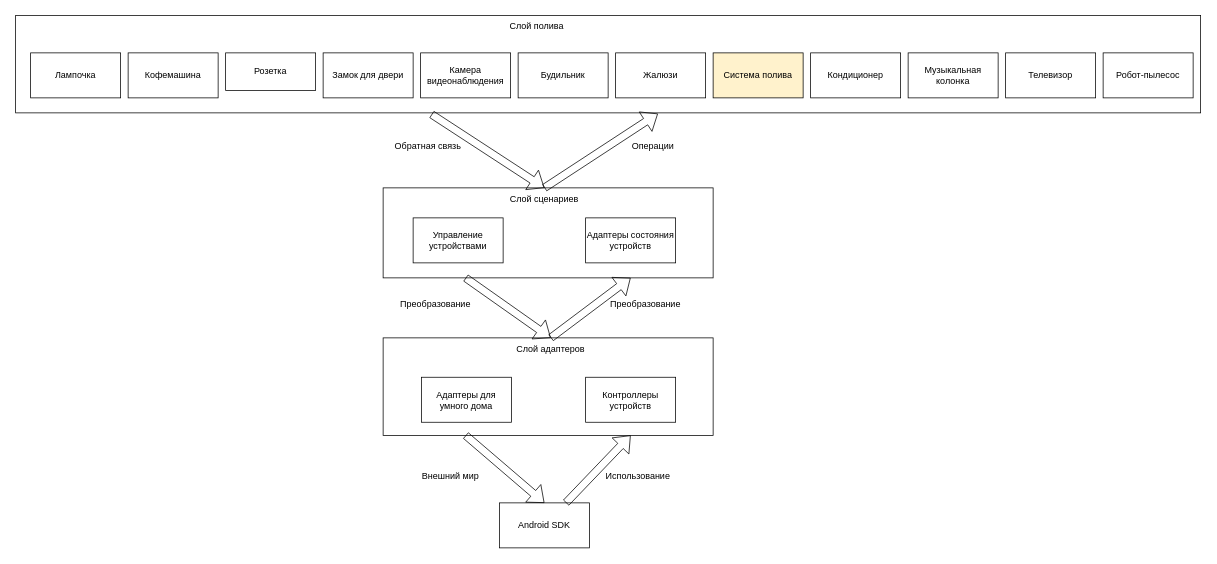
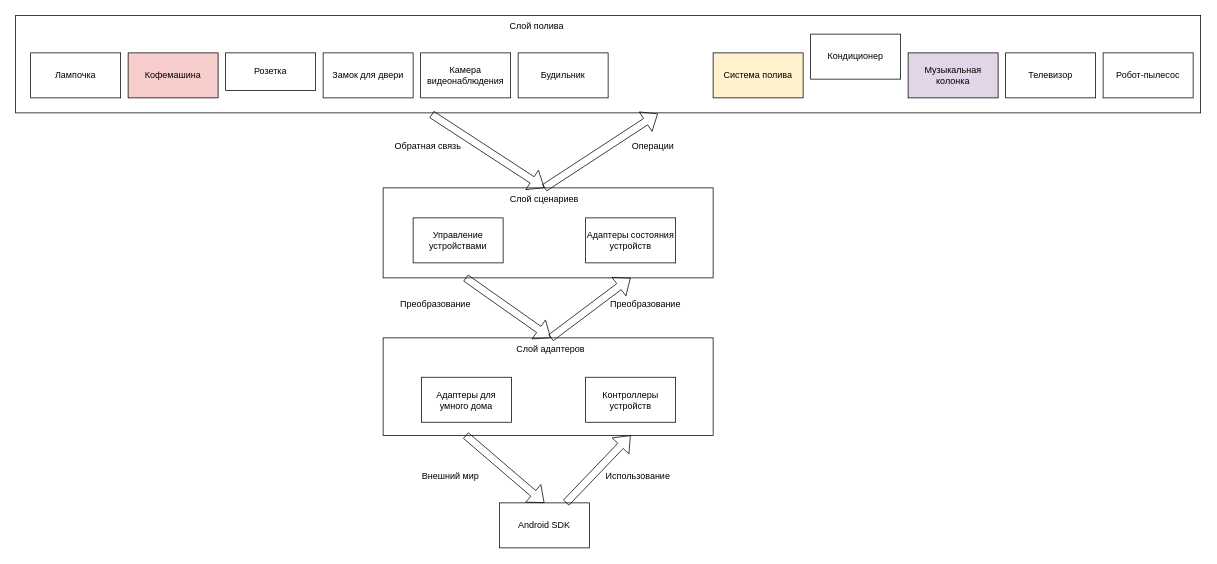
  <mxCell id="0" />
  <mxCell id="1" parent="0" />
  <mxCell id="2" value="" style="rounded=0;whiteSpace=wrap;html=1;" vertex="1" parent="1"><mxGeometry x="20" y="20" width="1580" height="130" as="geometry" /></mxCell>
  <mxCell id="3" value="Слой полива" style="text;html=1;align=center;verticalAlign=middle;whiteSpace=wrap;rounded=0;" vertex="1" parent="1"><mxGeometry x="630" y="20" width="170" height="30" as="geometry" /></mxCell>
  <mxCell id="4" value="Лампочка" style="rounded=0;whiteSpace=wrap;html=1;" vertex="1" parent="1"><mxGeometry x="40" y="70" width="120" height="60" as="geometry" /></mxCell>
- <mxCell id="5" value="Кофемашина" style="rounded=0;whiteSpace=wrap;html=1;" vertex="1" parent="1"><mxGeometry x="170" y="70" width="120" height="60" as="geometry" /></mxCell>
+ <mxCell id="5" value="Кофемашина" style="rounded=0;whiteSpace=wrap;html=1;fillColor=#f8cecc;" vertex="1" parent="1"><mxGeometry x="170" y="70" width="120" height="60" as="geometry" /></mxCell>
  <mxCell id="6" value="Розетка" style="rounded=0;whiteSpace=wrap;html=1;" vertex="1" parent="1"><mxGeometry x="300" y="70" width="120" height="50" as="geometry" /></mxCell>
  <mxCell id="7" value="Замок для двери" style="rounded=0;whiteSpace=wrap;html=1;" vertex="1" parent="1"><mxGeometry x="430" y="70" width="120" height="60" as="geometry" /></mxCell>
  <mxCell id="8" value="Камера видеонаблюдения" style="rounded=0;whiteSpace=wrap;html=1;" vertex="1" parent="1"><mxGeometry x="560" y="70" width="120" height="60" as="geometry" /></mxCell>
  <mxCell id="9" value="Будильник" style="rounded=0;whiteSpace=wrap;html=1;" vertex="1" parent="1"><mxGeometry x="690" y="70" width="120" height="60" as="geometry" /></mxCell>
- <mxCell id="10" value="Жалюзи" style="rounded=0;whiteSpace=wrap;html=1;" vertex="1" parent="1"><mxGeometry x="820" y="70" width="120" height="60" as="geometry" /></mxCell>
  <mxCell id="11" value="Система полива" style="rounded=0;whiteSpace=wrap;html=1;fillColor=#fff2cc;" vertex="1" parent="1"><mxGeometry x="950" y="70" width="120" height="60" as="geometry" /></mxCell>
- <mxCell id="12" value="Кондиционер" style="rounded=0;whiteSpace=wrap;html=1;" vertex="1" parent="1"><mxGeometry x="1080" y="70" width="120" height="60" as="geometry" /></mxCell>
- <mxCell id="13" value="Музыкальная колонка" style="rounded=0;whiteSpace=wrap;html=1;" vertex="1" parent="1"><mxGeometry x="1210" y="70" width="120" height="60" as="geometry" /></mxCell>
+ <mxCell id="12" value="Кондиционер" style="rounded=0;whiteSpace=wrap;html=1;" vertex="1" parent="1"><mxGeometry x="1080" y="45" width="120" height="60" as="geometry" /></mxCell>
+ <mxCell id="13" value="Музыкальная колонка" style="rounded=0;whiteSpace=wrap;html=1;fillColor=#e1d5e7;" vertex="1" parent="1"><mxGeometry x="1210" y="70" width="120" height="60" as="geometry" /></mxCell>
  <mxCell id="14" value="Телевизор" style="rounded=0;whiteSpace=wrap;html=1;" vertex="1" parent="1"><mxGeometry x="1340" y="70" width="120" height="60" as="geometry" /></mxCell>
  <mxCell id="15" value="Робот-пылесос" style="rounded=0;whiteSpace=wrap;html=1;" vertex="1" parent="1"><mxGeometry x="1470" y="70" width="120" height="60" as="geometry" /></mxCell>
  <mxCell id="16" value="" style="rounded=0;whiteSpace=wrap;html=1;" vertex="1" parent="1"><mxGeometry x="510" y="250" width="440" height="120" as="geometry" /></mxCell>
  <mxCell id="17" value="Слой сценариев" style="text;html=1;align=center;verticalAlign=middle;whiteSpace=wrap;rounded=0;" vertex="1" parent="1"><mxGeometry x="670" y="250" width="110" height="30" as="geometry" /></mxCell>
  <mxCell id="18" value="Управление устройствами" style="rounded=0;whiteSpace=wrap;html=1;" vertex="1" parent="1"><mxGeometry x="550" y="290" width="120" height="60" as="geometry" /></mxCell>
  <mxCell id="19" value="Адаптеры состояния устройств" style="rounded=0;whiteSpace=wrap;html=1;" vertex="1" parent="1"><mxGeometry x="780" y="290" width="120" height="60" as="geometry" /></mxCell>
  <mxCell id="20" value="" style="rounded=0;whiteSpace=wrap;html=1;" vertex="1" parent="1"><mxGeometry x="510" y="450" width="440" height="130" as="geometry" /></mxCell>
  <mxCell id="21" value="Адаптеры для умного дома" style="rounded=0;whiteSpace=wrap;html=1;" vertex="1" parent="1"><mxGeometry x="561" y="502.5" width="120" height="60" as="geometry" /></mxCell>
  <mxCell id="22" value="Слой адаптеров" style="text;html=1;align=center;verticalAlign=middle;whiteSpace=wrap;rounded=0;" vertex="1" parent="1"><mxGeometry x="681" y="450" width="105" height="30" as="geometry" /></mxCell>
  <mxCell id="23" value="Контроллеры устройств" style="rounded=0;whiteSpace=wrap;html=1;" vertex="1" parent="1"><mxGeometry x="780" y="502.5" width="120" height="60" as="geometry" /></mxCell>
  <mxCell id="24" value="Android SDK" style="rounded=0;whiteSpace=wrap;html=1;" vertex="1" parent="1"><mxGeometry x="665" y="670" width="120" height="60" as="geometry" /></mxCell>
  <mxCell id="25" value="" style="shape=flexArrow;endArrow=classic;html=1;rounded=0;exitX=0.25;exitY=1;exitDx=0;exitDy=0;entryX=0.5;entryY=0;entryDx=0;entryDy=0;" edge="1" parent="1" source="16" target="22"><mxGeometry width="50" height="50" relative="1" as="geometry"><mxPoint x="840" y="360" as="sourcePoint" /><mxPoint x="890" y="310" as="targetPoint" /></mxGeometry></mxCell>
  <mxCell id="26" value="" style="shape=flexArrow;endArrow=classic;html=1;rounded=0;exitX=0.351;exitY=1.015;exitDx=0;exitDy=0;exitPerimeter=0;entryX=0.5;entryY=0;entryDx=0;entryDy=0;" edge="1" parent="1" source="2" target="17"><mxGeometry width="50" height="50" relative="1" as="geometry"><mxPoint x="410" y="210" as="sourcePoint" /><mxPoint x="460" y="160" as="targetPoint" /></mxGeometry></mxCell>
  <mxCell id="27" value="" style="shape=flexArrow;endArrow=classic;html=1;rounded=0;exitX=0.5;exitY=0;exitDx=0;exitDy=0;entryX=0.542;entryY=1.008;entryDx=0;entryDy=0;entryPerimeter=0;" edge="1" parent="1" source="17" target="2"><mxGeometry width="50" height="50" relative="1" as="geometry"><mxPoint x="760" y="240" as="sourcePoint" /><mxPoint x="810" y="190" as="targetPoint" /></mxGeometry></mxCell>
  <mxCell id="28" value="" style="shape=flexArrow;endArrow=classic;html=1;rounded=0;exitX=0.5;exitY=0;exitDx=0;exitDy=0;entryX=0.75;entryY=1;entryDx=0;entryDy=0;" edge="1" parent="1" source="22" target="16"><mxGeometry width="50" height="50" relative="1" as="geometry"><mxPoint x="870" y="410" as="sourcePoint" /><mxPoint x="920" y="360" as="targetPoint" /></mxGeometry></mxCell>
  <mxCell id="29" value="" style="shape=flexArrow;endArrow=classic;html=1;rounded=0;exitX=0.25;exitY=1;exitDx=0;exitDy=0;entryX=0.5;entryY=0;entryDx=0;entryDy=0;" edge="1" parent="1" source="20" target="24"><mxGeometry width="50" height="50" relative="1" as="geometry"><mxPoint x="820" y="470" as="sourcePoint" /><mxPoint x="870" y="420" as="targetPoint" /></mxGeometry></mxCell>
  <mxCell id="30" value="" style="shape=flexArrow;endArrow=classic;html=1;rounded=0;entryX=0.75;entryY=1;entryDx=0;entryDy=0;" edge="1" parent="1" source="24" target="20"><mxGeometry width="50" height="50" relative="1" as="geometry"><mxPoint x="820" y="470" as="sourcePoint" /><mxPoint x="870" y="420" as="targetPoint" /></mxGeometry></mxCell>
  <mxCell id="31" value="Внешний мир" style="text;html=1;align=center;verticalAlign=middle;whiteSpace=wrap;rounded=0;" vertex="1" parent="1"><mxGeometry x="550" y="610" width="100" height="50" as="geometry" /></mxCell>
  <mxCell id="32" value="Использование" style="text;html=1;align=center;verticalAlign=middle;whiteSpace=wrap;rounded=0;" vertex="1" parent="1"><mxGeometry x="820" y="620" width="60" height="30" as="geometry" /></mxCell>
  <mxCell id="33" value="Преобразование" style="text;html=1;align=center;verticalAlign=middle;whiteSpace=wrap;rounded=0;" vertex="1" parent="1"><mxGeometry x="550" y="390" width="60" height="30" as="geometry" /></mxCell>
  <mxCell id="34" value="Преобразование" style="text;html=1;align=center;verticalAlign=middle;whiteSpace=wrap;rounded=0;" vertex="1" parent="1"><mxGeometry x="830" y="390" width="60" height="30" as="geometry" /></mxCell>
  <mxCell id="35" value="Обратная связь" style="text;html=1;align=center;verticalAlign=middle;whiteSpace=wrap;rounded=0;" vertex="1" parent="1"><mxGeometry x="520" y="180" width="100" height="30" as="geometry" /></mxCell>
  <mxCell id="36" value="Операции" style="text;html=1;align=center;verticalAlign=middle;whiteSpace=wrap;rounded=0;" vertex="1" parent="1"><mxGeometry x="840" y="180" width="60" height="30" as="geometry" /></mxCell>
